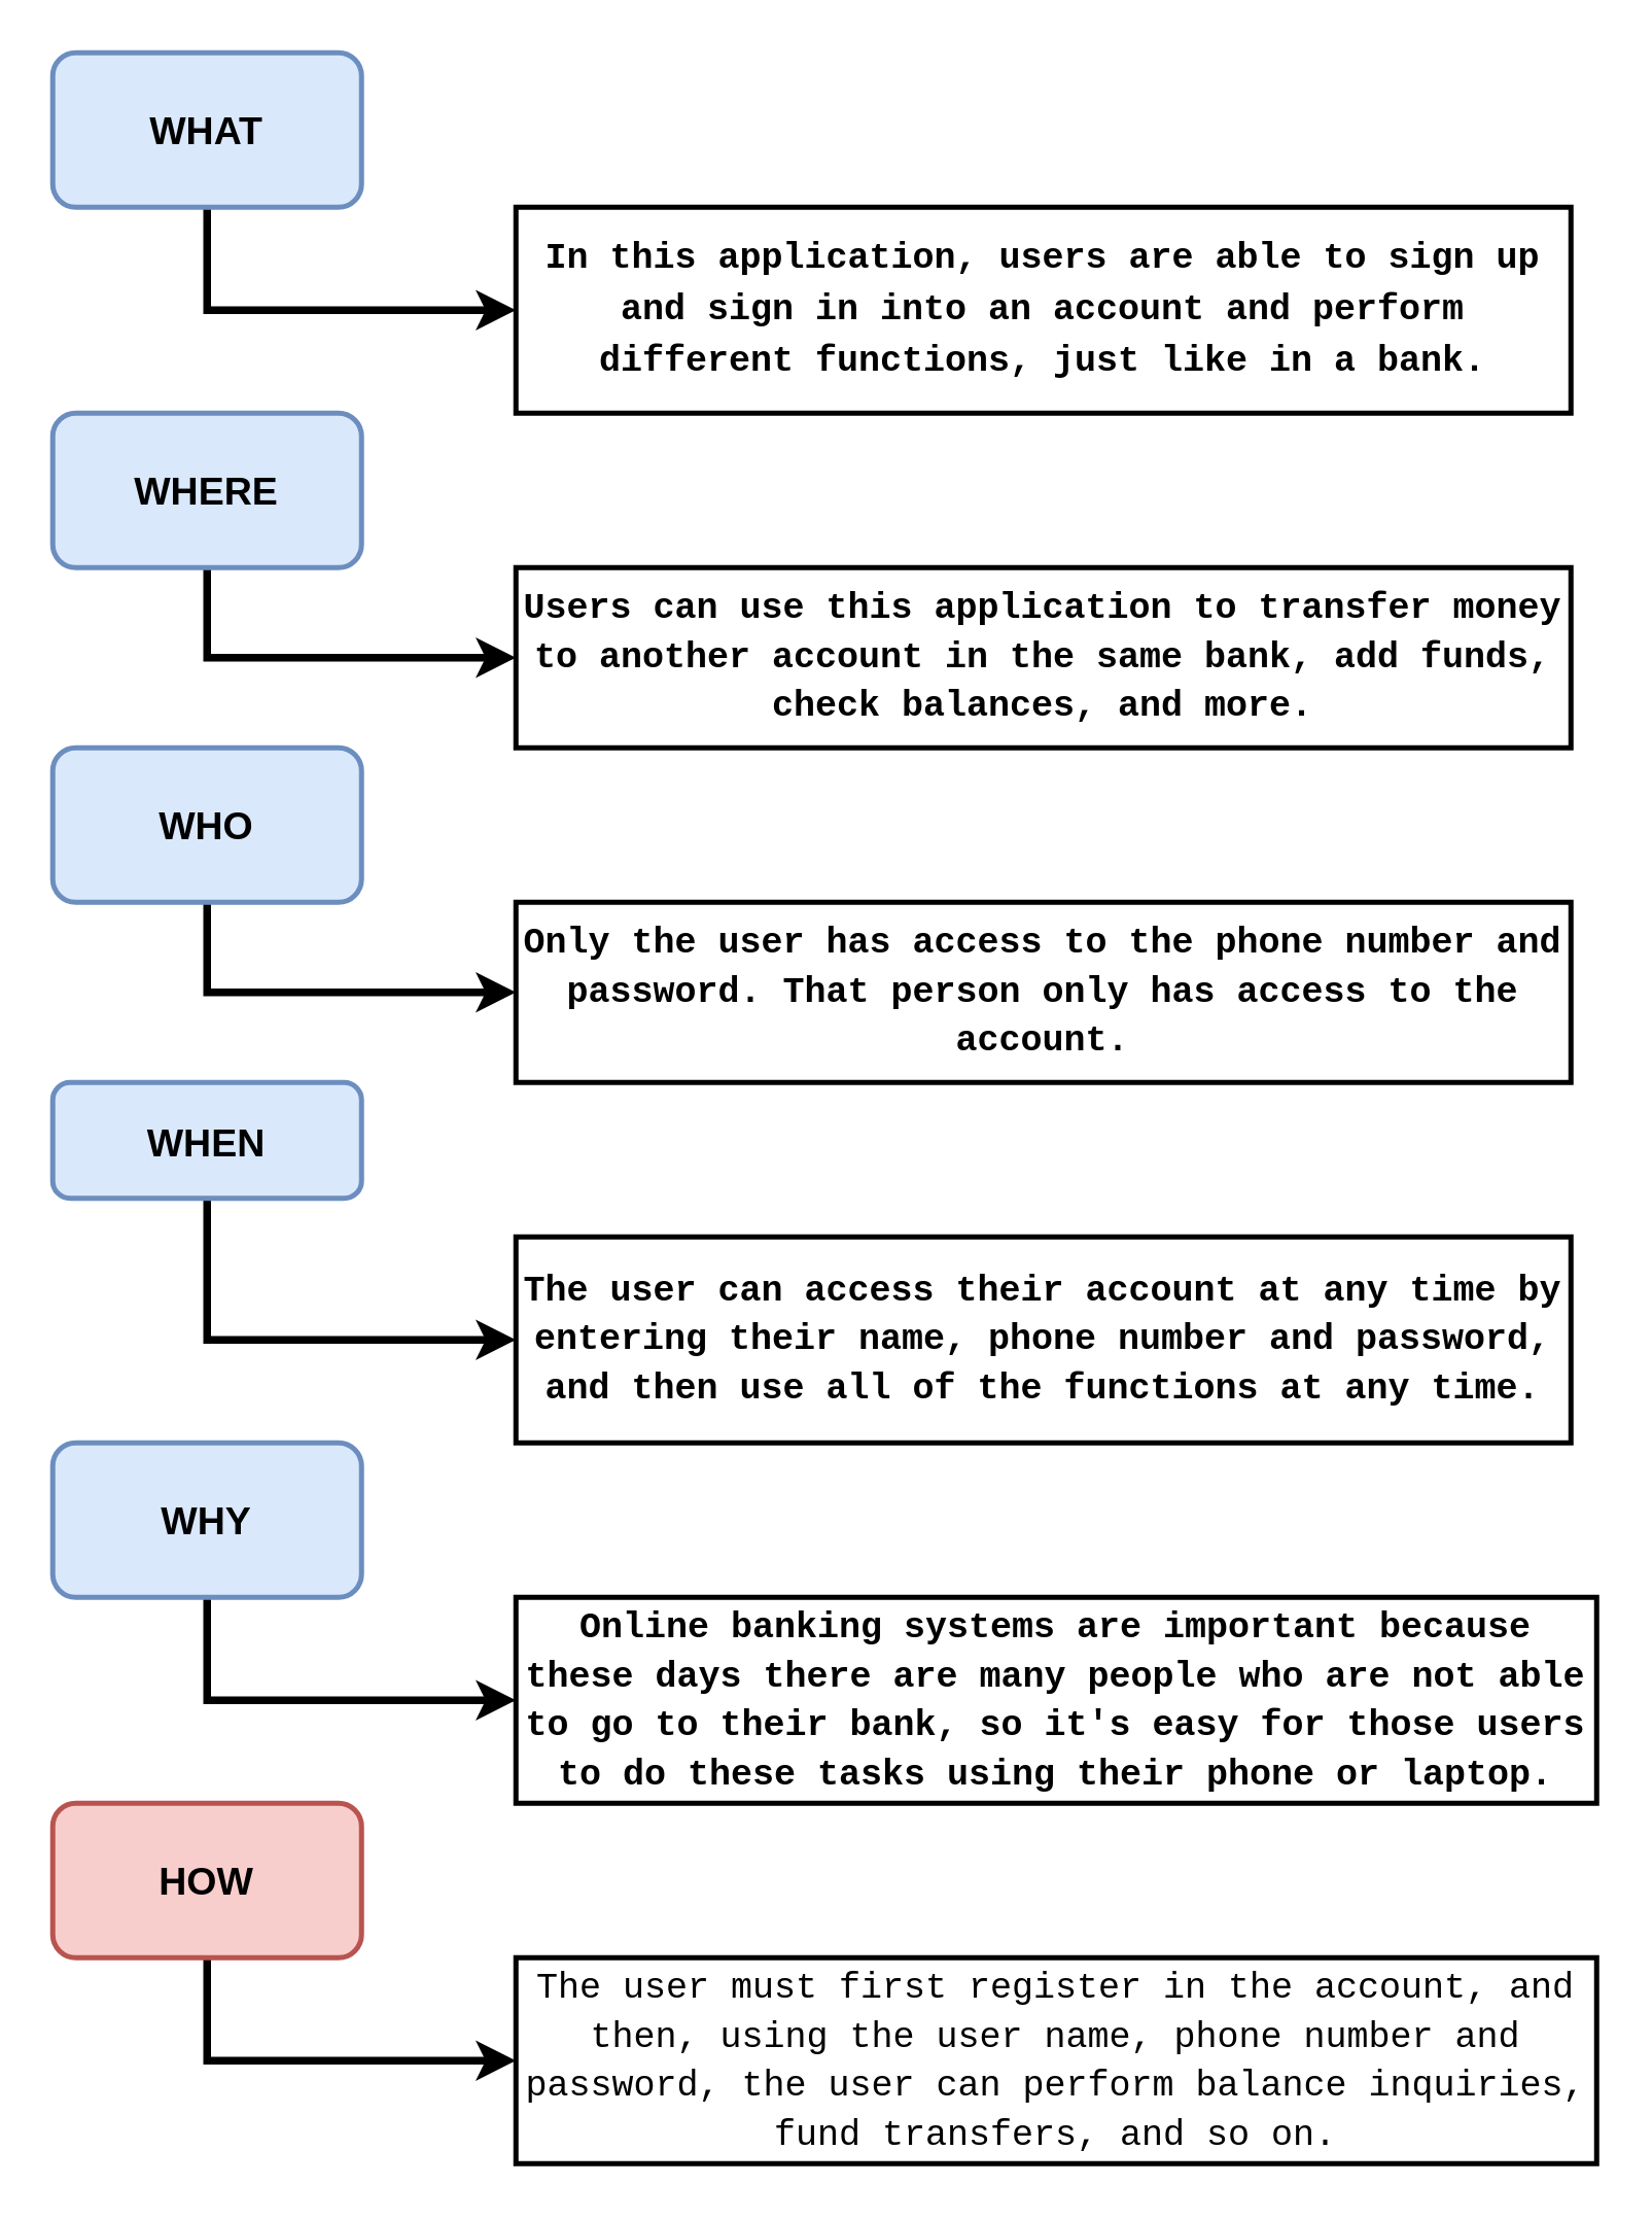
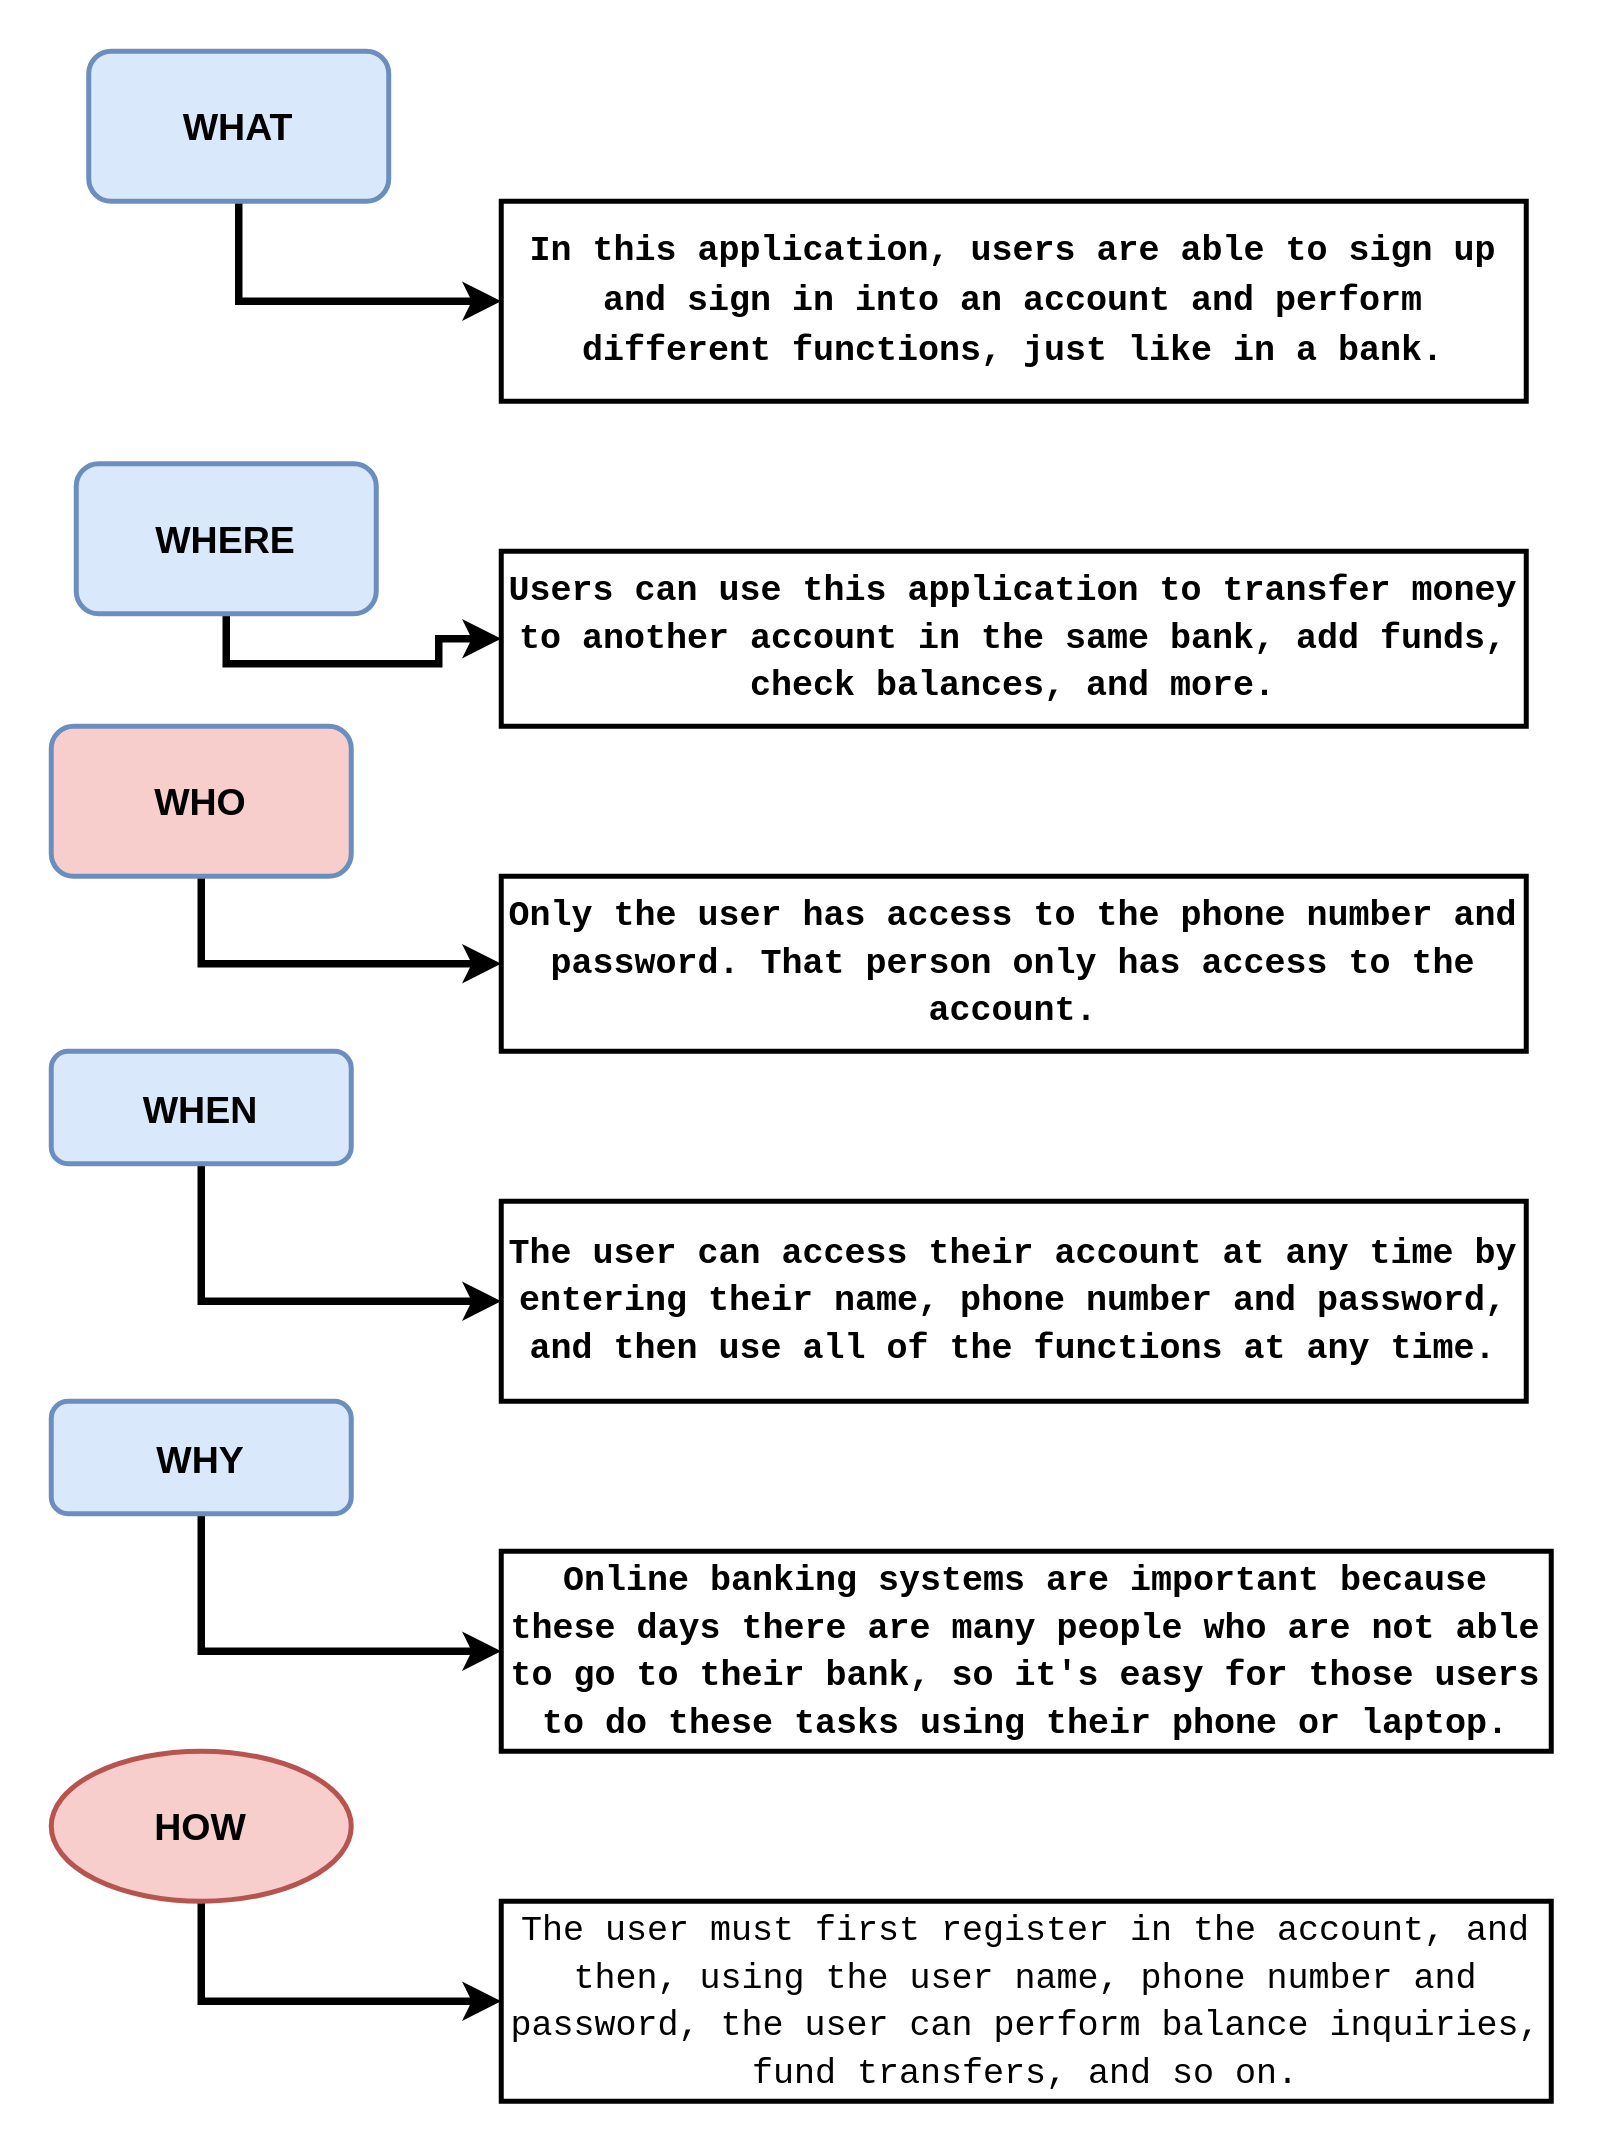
  <mxCell id="0" />
  <mxCell id="1" parent="0" />
  <mxCell id="2" style="edgeStyle=orthogonalEdgeStyle;rounded=0;orthogonalLoop=1;jettySize=auto;html=1;exitX=0.5;exitY=1;exitDx=0;exitDy=0;entryX=0;entryY=0.5;entryDx=0;entryDy=0;strokeWidth=3;" edge="1" parent="1" source="3" target="15"><mxGeometry relative="1" as="geometry" /></mxCell>
- <mxCell id="3" value="&lt;font style=&quot;font-size: 15px&quot;&gt;&lt;b&gt;HOW&lt;/b&gt;&lt;/font&gt;" style="rounded=1;whiteSpace=wrap;html=1;strokeWidth=2;fillColor=#f8cecc;strokeColor=#b85450;" vertex="1" parent="1"><mxGeometry x="20" y="700" width="120" height="60" as="geometry" /></mxCell>
+ <mxCell id="3" value="&lt;font style=&quot;font-size: 15px&quot;&gt;&lt;b&gt;HOW&lt;/b&gt;&lt;/font&gt;" style="ellipse;whiteSpace=wrap;html=1;strokeWidth=2;fillColor=#f8cecc;strokeColor=#b85450;" vertex="1" parent="1"><mxGeometry x="20" y="700" width="120" height="60" as="geometry" /></mxCell>
  <mxCell id="4" style="edgeStyle=orthogonalEdgeStyle;rounded=0;orthogonalLoop=1;jettySize=auto;html=1;exitX=0.5;exitY=1;exitDx=0;exitDy=0;entryX=0;entryY=0.5;entryDx=0;entryDy=0;strokeWidth=3;" edge="1" parent="1" source="5" target="16"><mxGeometry relative="1" as="geometry" /></mxCell>
- <mxCell id="5" value="&lt;font style=&quot;font-size: 15px&quot;&gt;&lt;b&gt;WHY&lt;/b&gt;&lt;/font&gt;" style="rounded=1;whiteSpace=wrap;html=1;strokeWidth=2;fillColor=#dae8fc;strokeColor=#6c8ebf;" vertex="1" parent="1"><mxGeometry x="20" y="560" width="120" height="60" as="geometry" /></mxCell>
+ <mxCell id="5" value="&lt;font style=&quot;font-size: 15px&quot;&gt;&lt;b&gt;WHY&lt;/b&gt;&lt;/font&gt;" style="rounded=1;whiteSpace=wrap;html=1;strokeWidth=2;fillColor=#dae8fc;strokeColor=#6c8ebf;" vertex="1" parent="1"><mxGeometry x="20" y="560" width="120" height="45" as="geometry" /></mxCell>
  <mxCell id="6" style="edgeStyle=orthogonalEdgeStyle;rounded=0;orthogonalLoop=1;jettySize=auto;html=1;exitX=0.5;exitY=1;exitDx=0;exitDy=0;entryX=0;entryY=0.5;entryDx=0;entryDy=0;strokeWidth=3;" edge="1" parent="1" source="7" target="17"><mxGeometry relative="1" as="geometry" /></mxCell>
  <mxCell id="7" value="&lt;font style=&quot;font-size: 15px&quot;&gt;&lt;b&gt;WHEN&lt;/b&gt;&lt;/font&gt;" style="rounded=1;whiteSpace=wrap;html=1;strokeWidth=2;fillColor=#dae8fc;strokeColor=#6c8ebf;" vertex="1" parent="1"><mxGeometry x="20" y="420" width="120" height="45" as="geometry" /></mxCell>
  <mxCell id="8" style="edgeStyle=orthogonalEdgeStyle;rounded=0;orthogonalLoop=1;jettySize=auto;html=1;exitX=0.5;exitY=1;exitDx=0;exitDy=0;entryX=0;entryY=0.5;entryDx=0;entryDy=0;strokeWidth=3;" edge="1" parent="1" source="9" target="14"><mxGeometry relative="1" as="geometry" /></mxCell>
- <mxCell id="9" value="&lt;font style=&quot;font-size: 15px&quot;&gt;&lt;b&gt;WHO&lt;/b&gt;&lt;/font&gt;" style="rounded=1;whiteSpace=wrap;html=1;strokeWidth=2;fillColor=#dae8fc;strokeColor=#6c8ebf;" vertex="1" parent="1"><mxGeometry x="20" y="290" width="120" height="60" as="geometry" /></mxCell>
+ <mxCell id="9" value="&lt;font style=&quot;font-size: 15px&quot;&gt;&lt;b&gt;WHO&lt;/b&gt;&lt;/font&gt;" style="rounded=1;whiteSpace=wrap;html=1;strokeWidth=2;fillColor=#f8cecc;strokeColor=#6c8ebf;" vertex="1" parent="1"><mxGeometry x="20" y="290" width="120" height="60" as="geometry" /></mxCell>
  <mxCell id="10" style="edgeStyle=orthogonalEdgeStyle;rounded=0;orthogonalLoop=1;jettySize=auto;html=1;exitX=0.5;exitY=1;exitDx=0;exitDy=0;entryX=0;entryY=0.5;entryDx=0;entryDy=0;strokeWidth=3;" edge="1" parent="1" source="11" target="18"><mxGeometry relative="1" as="geometry" /></mxCell>
- <mxCell id="11" value="&lt;font style=&quot;font-size: 15px&quot;&gt;&lt;b&gt;WHERE&lt;/b&gt;&lt;/font&gt;" style="rounded=1;whiteSpace=wrap;html=1;strokeWidth=2;fillColor=#dae8fc;strokeColor=#6c8ebf;" vertex="1" parent="1"><mxGeometry x="20" y="160" width="120" height="60" as="geometry" /></mxCell>
+ <mxCell id="11" value="&lt;font style=&quot;font-size: 15px&quot;&gt;&lt;b&gt;WHERE&lt;/b&gt;&lt;/font&gt;" style="rounded=1;whiteSpace=wrap;html=1;strokeWidth=2;fillColor=#dae8fc;strokeColor=#6c8ebf;" vertex="1" parent="1"><mxGeometry x="30" y="185" width="120" height="60" as="geometry" /></mxCell>
  <mxCell id="12" style="edgeStyle=orthogonalEdgeStyle;rounded=0;orthogonalLoop=1;jettySize=auto;html=1;exitX=0.5;exitY=1;exitDx=0;exitDy=0;entryX=0;entryY=0.5;entryDx=0;entryDy=0;strokeWidth=3;" edge="1" parent="1" source="13" target="19"><mxGeometry relative="1" as="geometry" /></mxCell>
- <mxCell id="13" value="&lt;b&gt;&lt;font style=&quot;font-size: 15px&quot;&gt;WHAT&lt;/font&gt;&lt;/b&gt;" style="rounded=1;whiteSpace=wrap;html=1;strokeWidth=2;fillColor=#dae8fc;strokeColor=#6c8ebf;" vertex="1" parent="1"><mxGeometry x="20" y="20" width="120" height="60" as="geometry" /></mxCell>
+ <mxCell id="13" value="&lt;b&gt;&lt;font style=&quot;font-size: 15px&quot;&gt;WHAT&lt;/font&gt;&lt;/b&gt;" style="rounded=1;whiteSpace=wrap;html=1;strokeWidth=2;fillColor=#dae8fc;strokeColor=#6c8ebf;" vertex="1" parent="1"><mxGeometry x="35" y="20" width="120" height="60" as="geometry" /></mxCell>
  <mxCell id="14" value="&lt;div style=&quot;font-family: &amp;#34;consolas&amp;#34; , &amp;#34;courier new&amp;#34; , monospace ; font-size: 14px ; line-height: 19px&quot;&gt;&lt;div style=&quot;background-color: rgb(30 , 30 , 30) ; color: rgb(212 , 212 , 212)&quot;&gt;&lt;/div&gt;&lt;div&gt;&lt;b style=&quot;background-color: rgb(255 , 255 , 255)&quot;&gt;Only the user has access to the phone number and password. That person only has access to the account.&lt;/b&gt;&lt;/div&gt;&lt;div style=&quot;background-color: rgb(30 , 30 , 30) ; color: rgb(212 , 212 , 212)&quot;&gt;&lt;span style=&quot;color: #569cd6 ; font-weight: bold&quot;&gt;&lt;/span&gt;&lt;/div&gt;&lt;/div&gt;" style="rounded=0;whiteSpace=wrap;html=1;strokeWidth=2;" vertex="1" parent="1"><mxGeometry x="200" y="350" width="410" height="70" as="geometry" /></mxCell>
  <mxCell id="15" value="&lt;div style=&quot;font-family: &amp;#34;consolas&amp;#34; , &amp;#34;courier new&amp;#34; , monospace ; font-size: 14px ; line-height: 19px&quot;&gt;&lt;span style=&quot;background-color: rgb(255 , 255 , 255)&quot;&gt;The user must first register in the account, and then, using the user name, phone number and password, the user can perform balance inquiries, fund transfers, and so on.&lt;/span&gt;&lt;/div&gt;" style="rounded=0;whiteSpace=wrap;html=1;strokeWidth=2;" vertex="1" parent="1"><mxGeometry x="200" y="760" width="420" height="80" as="geometry" /></mxCell>
  <mxCell id="16" value="&lt;div style=&quot;font-family: &amp;#34;consolas&amp;#34; , &amp;#34;courier new&amp;#34; , monospace ; font-size: 14px ; line-height: 19px&quot;&gt;&lt;b style=&quot;background-color: rgb(255 , 255 , 255)&quot;&gt;Online banking systems are important because these days there are many people who are not able to go to their bank, so it's easy for those users to do these tasks using their phone or laptop.&lt;/b&gt;&lt;/div&gt;" style="rounded=0;whiteSpace=wrap;html=1;strokeWidth=2;" vertex="1" parent="1"><mxGeometry x="200" y="620" width="420" height="80" as="geometry" /></mxCell>
  <mxCell id="17" value="&lt;div style=&quot;font-family: &amp;#34;consolas&amp;#34; , &amp;#34;courier new&amp;#34; , monospace ; font-size: 14px ; line-height: 19px&quot;&gt;&lt;span style=&quot;background-color: rgb(255 , 255 , 255)&quot;&gt;&lt;b&gt;The user can access their account at any time by entering their name, phone number and password, and then use all of the functions at any time.&lt;/b&gt;&lt;/span&gt;&lt;/div&gt;" style="rounded=0;whiteSpace=wrap;html=1;strokeWidth=2;" vertex="1" parent="1"><mxGeometry x="200" y="480" width="410" height="80" as="geometry" /></mxCell>
  <mxCell id="18" value="&lt;div style=&quot;font-family: &amp;#34;consolas&amp;#34; , &amp;#34;courier new&amp;#34; , monospace ; font-size: 14px ; line-height: 19px&quot;&gt;&lt;span style=&quot;background-color: rgb(255 , 255 , 255)&quot;&gt;&lt;b&gt;Users can use this application to transfer money to another account in the same bank, add funds, check balances, and more.&lt;/b&gt;&lt;/span&gt;&lt;/div&gt;" style="rounded=0;whiteSpace=wrap;html=1;strokeWidth=2;" vertex="1" parent="1"><mxGeometry x="200" y="220" width="410" height="70" as="geometry" /></mxCell>
  <mxCell id="19" value="&lt;div style=&quot;font-family: &amp;#34;consolas&amp;#34; , &amp;#34;courier new&amp;#34; , monospace ; line-height: 19px&quot;&gt;&lt;span style=&quot;background-color: rgb(255 , 255 , 255)&quot;&gt;&lt;font style=&quot;font-size: 14px&quot;&gt;&lt;b&gt;In this application, users are able to sign up and sign in into an account and perform different functions, just like in a bank.&lt;/b&gt;&lt;/font&gt;&lt;/span&gt;&lt;/div&gt;" style="rounded=0;whiteSpace=wrap;html=1;strokeWidth=2;" vertex="1" parent="1"><mxGeometry x="200" y="80" width="410" height="80" as="geometry" /></mxCell>
